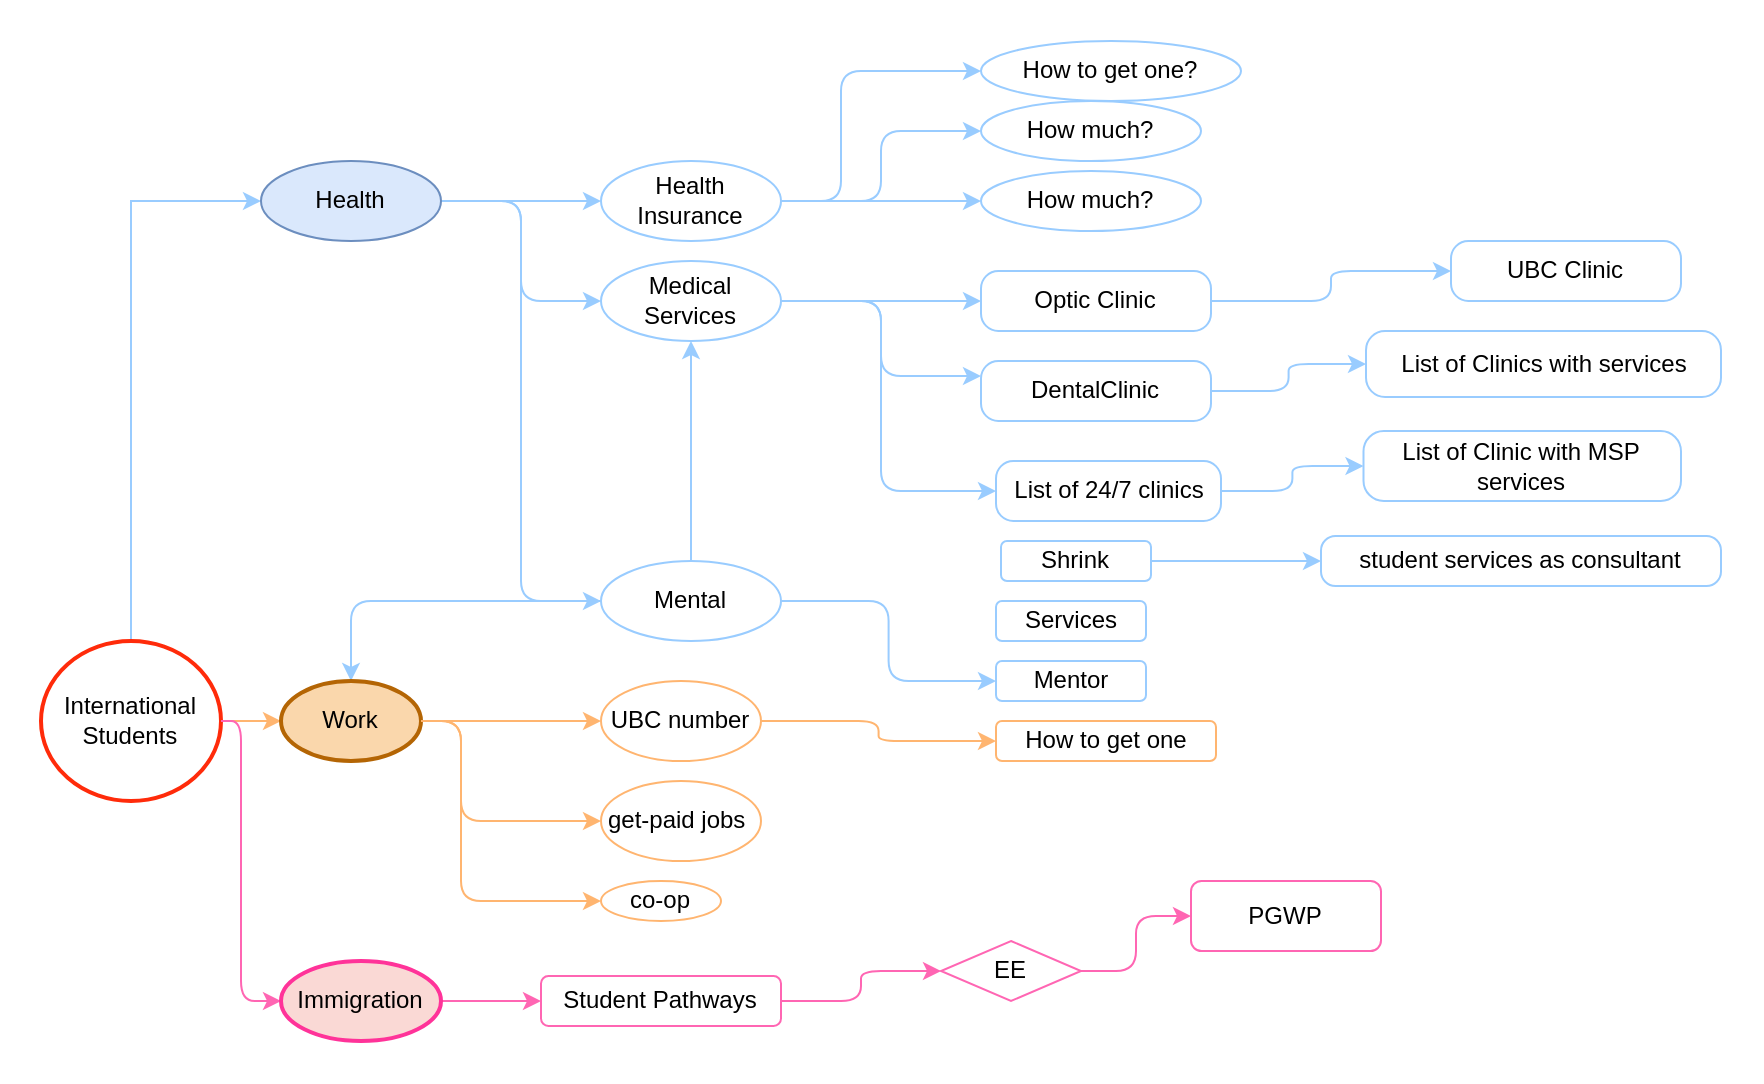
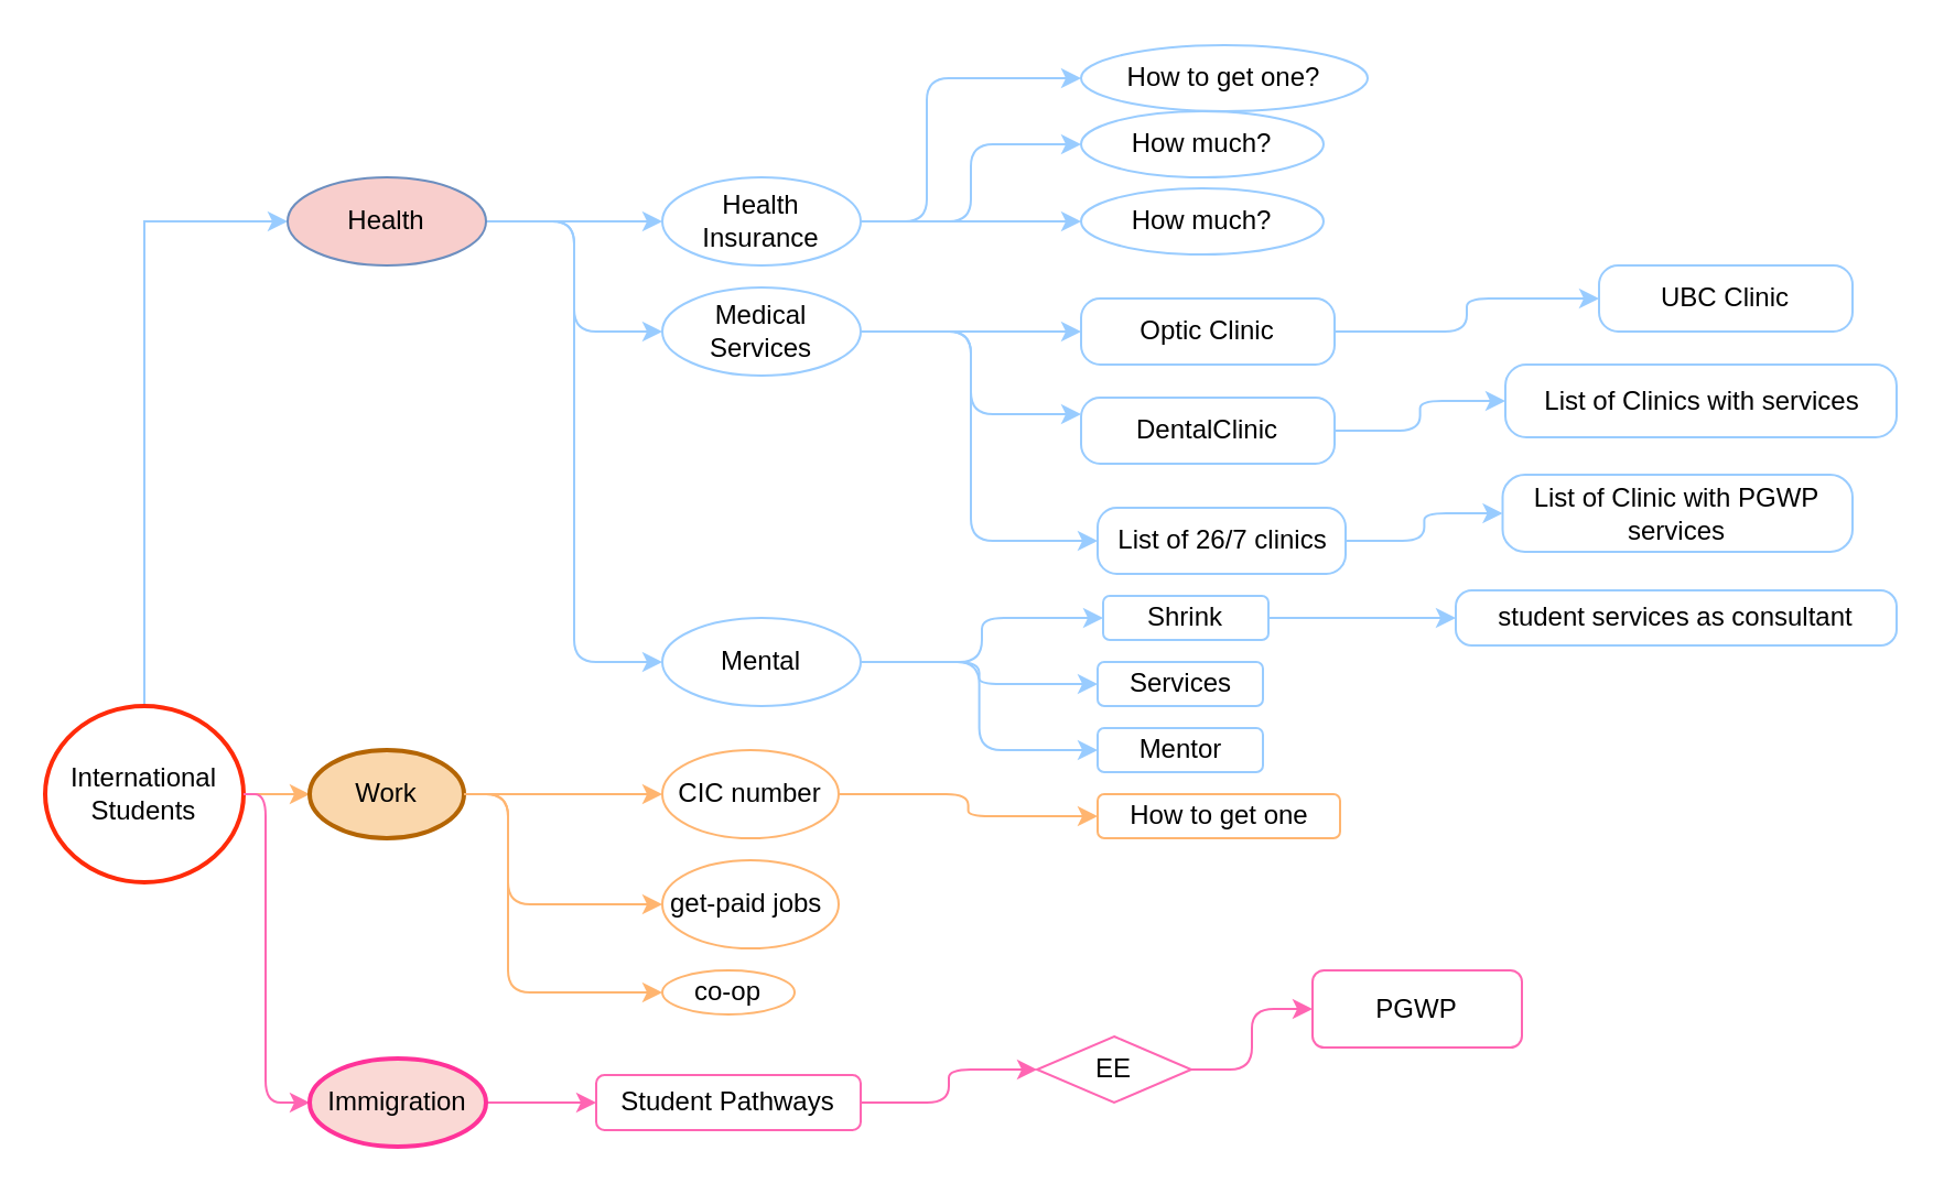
  <mxCell id="0" />
  <mxCell id="1" parent="0" />
  <mxCell id="2" value="" style="edgeStyle=orthogonalEdgeStyle;rounded=0;orthogonalLoop=1;jettySize=auto;html=1;strokeColor=#99CCFF;" edge="1" parent="1" source="4" target="8"><mxGeometry relative="1" as="geometry"><Array as="points"><mxPoint x="65" y="100" /></Array></mxGeometry></mxCell>
  <mxCell id="3" value="" style="edgeStyle=orthogonalEdgeStyle;rounded=1;orthogonalLoop=1;jettySize=auto;html=1;strokeColor=#FFB570;" edge="1" parent="1" source="4" target="41"><mxGeometry relative="1" as="geometry" /></mxCell>
  <mxCell id="4" value="International &lt;br&gt;Students" style="ellipse;whiteSpace=wrap;html=1;strokeWidth=2;strokeColor=#FF2B0A;" vertex="1" parent="1"><mxGeometry x="20" y="320" width="90" height="80" as="geometry" /></mxCell>
  <mxCell id="5" value="" style="edgeStyle=orthogonalEdgeStyle;rounded=0;orthogonalLoop=1;jettySize=auto;html=1;strokeColor=#99CCFF;" edge="1" parent="1" source="8" target="11"><mxGeometry relative="1" as="geometry" /></mxCell>
  <mxCell id="6" style="edgeStyle=orthogonalEdgeStyle;rounded=1;orthogonalLoop=1;jettySize=auto;html=1;entryX=0;entryY=0.5;entryDx=0;entryDy=0;strokeColor=#99CCFF;" edge="1" parent="1" source="8" target="20"><mxGeometry relative="1" as="geometry" /></mxCell>
  <mxCell id="7" style="edgeStyle=orthogonalEdgeStyle;rounded=1;orthogonalLoop=1;jettySize=auto;html=1;strokeColor=#99CCFF;entryX=0;entryY=0.5;entryDx=0;entryDy=0;" edge="1" parent="1" source="8" target="33"><mxGeometry relative="1" as="geometry"><mxPoint x="250" y="240" as="targetPoint" /></mxGeometry></mxCell>
- <mxCell id="8" value="Health" style="ellipse;whiteSpace=wrap;html=1;fillColor=#dae8fc;strokeColor=#6c8ebf;" vertex="1" parent="1"><mxGeometry x="130" y="80" width="90" height="40" as="geometry" /></mxCell>
+ <mxCell id="8" value="Health" style="ellipse;whiteSpace=wrap;html=1;fillColor=#f8cecc;strokeColor=#6c8ebf;" vertex="1" parent="1"><mxGeometry x="130" y="80" width="90" height="40" as="geometry" /></mxCell>
  <mxCell id="9" value="" style="edgeStyle=orthogonalEdgeStyle;rounded=1;orthogonalLoop=1;jettySize=auto;html=1;strokeColor=#99CCFF;" edge="1" parent="1" source="11" target="12"><mxGeometry relative="1" as="geometry"><Array as="points"><mxPoint x="420" y="100" /><mxPoint x="420" y="35" /></Array></mxGeometry></mxCell>
  <mxCell id="10" style="edgeStyle=orthogonalEdgeStyle;rounded=1;orthogonalLoop=1;jettySize=auto;html=1;entryX=0;entryY=0.5;entryDx=0;entryDy=0;strokeColor=#99CCFF;" edge="1" parent="1" source="11" target="16"><mxGeometry relative="1" as="geometry" /></mxCell>
  <mxCell id="11" value="Health Insurance&lt;br&gt;" style="ellipse;whiteSpace=wrap;html=1;strokeColor=#99CCFF;" vertex="1" parent="1"><mxGeometry x="300" y="80" width="90" height="40" as="geometry" /></mxCell>
  <mxCell id="12" value="How to get one?" style="ellipse;whiteSpace=wrap;html=1;strokeColor=#99CCFF;strokeWidth=1;" vertex="1" parent="1"><mxGeometry x="490" y="20" width="130" height="30" as="geometry" /></mxCell>
  <mxCell id="13" value="" style="endArrow=classic;html=1;exitX=1;exitY=0.5;exitDx=0;exitDy=0;entryX=0;entryY=0.5;entryDx=0;entryDy=0;edgeStyle=orthogonalEdgeStyle;strokeColor=#99CCFF;" edge="1" parent="1" source="11" target="15"><mxGeometry width="50" height="50" relative="1" as="geometry"><mxPoint x="310" y="190" as="sourcePoint" /><mxPoint x="450" y="190" as="targetPoint" /></mxGeometry></mxCell>
  <mxCell id="14" value="" style="edgeStyle=orthogonalEdgeStyle;rounded=0;orthogonalLoop=1;jettySize=auto;html=1;exitX=0;exitY=0.5;exitDx=0;exitDy=0;entryX=0;entryY=0.5;entryDx=0;entryDy=0;strokeColor=#99CCFF;" edge="1" parent="1" source="15" target="15"><mxGeometry relative="1" as="geometry" /></mxCell>
  <mxCell id="15" value="How much?" style="ellipse;whiteSpace=wrap;html=1;strokeColor=#99CCFF;" vertex="1" parent="1"><mxGeometry x="490" y="50" width="110" height="30" as="geometry" /></mxCell>
  <mxCell id="16" value="How much?" style="ellipse;whiteSpace=wrap;html=1;strokeColor=#99CCFF;" vertex="1" parent="1"><mxGeometry x="490" y="85" width="110" height="30" as="geometry" /></mxCell>
  <mxCell id="17" style="edgeStyle=orthogonalEdgeStyle;rounded=1;orthogonalLoop=1;jettySize=auto;html=1;entryX=0;entryY=0.25;entryDx=0;entryDy=0;strokeColor=#99CCFF;" edge="1" parent="1" source="20" target="25"><mxGeometry relative="1" as="geometry"><mxPoint x="480" y="195" as="targetPoint" /></mxGeometry></mxCell>
  <mxCell id="18" style="edgeStyle=orthogonalEdgeStyle;rounded=1;orthogonalLoop=1;jettySize=auto;html=1;strokeColor=#99CCFF;" edge="1" parent="1" source="20"><mxGeometry relative="1" as="geometry"><mxPoint x="490" y="150" as="targetPoint" /></mxGeometry></mxCell>
  <mxCell id="19" style="edgeStyle=orthogonalEdgeStyle;rounded=1;orthogonalLoop=1;jettySize=auto;html=1;exitX=1;exitY=0.5;exitDx=0;exitDy=0;entryX=0;entryY=0.5;entryDx=0;entryDy=0;strokeColor=#99CCFF;" edge="1" parent="1" source="20" target="28"><mxGeometry relative="1" as="geometry"><Array as="points"><mxPoint x="440" y="150" /><mxPoint x="440" y="245" /></Array></mxGeometry></mxCell>
  <mxCell id="20" value="Medical Services" style="ellipse;whiteSpace=wrap;html=1;strokeColor=#99CCFF;" vertex="1" parent="1"><mxGeometry x="300" y="130" width="90" height="40" as="geometry" /></mxCell>
  <mxCell id="21" value="" style="edgeStyle=orthogonalEdgeStyle;rounded=1;orthogonalLoop=1;jettySize=auto;html=1;strokeColor=#99CCFF;exitX=1;exitY=0.5;exitDx=0;exitDy=0;" edge="1" parent="1" source="23" target="22"><mxGeometry relative="1" as="geometry"><mxPoint x="630" y="150" as="sourcePoint" /></mxGeometry></mxCell>
  <mxCell id="22" value="UBC Clinic&lt;br&gt;" style="whiteSpace=wrap;html=1;strokeColor=#99CCFF;rounded=1;arcSize=29;" vertex="1" parent="1"><mxGeometry x="725" y="120" width="115" height="30" as="geometry" /></mxCell>
  <mxCell id="23" value="Optic Clinic" style="whiteSpace=wrap;html=1;strokeColor=#99CCFF;rounded=1;arcSize=29;" vertex="1" parent="1"><mxGeometry x="490" y="135" width="115" height="30" as="geometry" /></mxCell>
  <mxCell id="24" value="" style="edgeStyle=orthogonalEdgeStyle;rounded=1;orthogonalLoop=1;jettySize=auto;html=1;strokeColor=#99CCFF;" edge="1" parent="1" source="25" target="26"><mxGeometry relative="1" as="geometry" /></mxCell>
  <mxCell id="25" value="DentalClinic" style="whiteSpace=wrap;html=1;strokeColor=#99CCFF;rounded=1;arcSize=29;" vertex="1" parent="1"><mxGeometry x="490" y="180" width="115" height="30" as="geometry" /></mxCell>
  <mxCell id="26" value="List of Clinics with services" style="whiteSpace=wrap;html=1;rounded=1;strokeColor=#99CCFF;arcSize=29;" vertex="1" parent="1"><mxGeometry x="682.5" y="165" width="177.5" height="33" as="geometry" /></mxCell>
  <mxCell id="27" value="" style="edgeStyle=orthogonalEdgeStyle;rounded=1;orthogonalLoop=1;jettySize=auto;html=1;strokeColor=#99CCFF;" edge="1" parent="1" source="28" target="29"><mxGeometry relative="1" as="geometry" /></mxCell>
- <mxCell id="28" value="List of 24/7 clinics" style="whiteSpace=wrap;html=1;strokeColor=#99CCFF;rounded=1;arcSize=29;" vertex="1" parent="1"><mxGeometry x="497.5" y="230" width="112.5" height="30" as="geometry" /></mxCell>
- <mxCell id="29" value="List of Clinic with MSP services" style="whiteSpace=wrap;html=1;rounded=1;strokeColor=#99CCFF;arcSize=29;" vertex="1" parent="1"><mxGeometry x="681.25" y="215" width="158.75" height="35" as="geometry" /></mxCell>
- <mxCell id="30" value="" style="edgeStyle=orthogonalEdgeStyle;rounded=1;orthogonalLoop=1;jettySize=auto;html=1;strokeColor=#99CCFF;" edge="1" parent="1" source="33" target="41"><mxGeometry relative="1" as="geometry" /></mxCell>
- <mxCell id="31" style="edgeStyle=orthogonalEdgeStyle;rounded=1;orthogonalLoop=1;jettySize=auto;html=1;strokeColor=#99CCFF;" edge="1" parent="1" source="33" target="20"><mxGeometry relative="1" as="geometry"><mxPoint x="500" y="320" as="targetPoint" /></mxGeometry></mxCell>
+ <mxCell id="28" value="List of 26/7 clinics" style="whiteSpace=wrap;html=1;strokeColor=#99CCFF;rounded=1;arcSize=29;" vertex="1" parent="1"><mxGeometry x="497.5" y="230" width="112.5" height="30" as="geometry" /></mxCell>
+ <mxCell id="29" value="List of Clinic with PGWP services" style="whiteSpace=wrap;html=1;rounded=1;strokeColor=#99CCFF;arcSize=29;" vertex="1" parent="1"><mxGeometry x="681.25" y="215" width="158.75" height="35" as="geometry" /></mxCell>
+ <mxCell id="30" value="" style="edgeStyle=orthogonalEdgeStyle;rounded=1;orthogonalLoop=1;jettySize=auto;html=1;strokeColor=#99CCFF;" edge="1" parent="1" source="33" target="35"><mxGeometry relative="1" as="geometry" /></mxCell>
+ <mxCell id="31" style="edgeStyle=orthogonalEdgeStyle;rounded=1;orthogonalLoop=1;jettySize=auto;html=1;strokeColor=#99CCFF;entryX=0;entryY=0.5;entryDx=0;entryDy=0;" edge="1" parent="1" source="33" target="36"><mxGeometry relative="1" as="geometry"><mxPoint x="500" y="320" as="targetPoint" /></mxGeometry></mxCell>
  <mxCell id="32" style="edgeStyle=orthogonalEdgeStyle;rounded=1;orthogonalLoop=1;jettySize=auto;html=1;entryX=0;entryY=0.5;entryDx=0;entryDy=0;strokeColor=#99CCFF;" edge="1" parent="1" source="33" target="37"><mxGeometry relative="1" as="geometry" /></mxCell>
  <mxCell id="33" value="Mental" style="ellipse;whiteSpace=wrap;html=1;strokeColor=#99CCFF;" vertex="1" parent="1"><mxGeometry x="300" y="280" width="90" height="40" as="geometry" /></mxCell>
  <mxCell id="34" style="edgeStyle=orthogonalEdgeStyle;rounded=1;orthogonalLoop=1;jettySize=auto;html=1;strokeColor=#99CCFF;" edge="1" parent="1" source="35" target="38"><mxGeometry relative="1" as="geometry" /></mxCell>
  <mxCell id="35" value="Shrink" style="whiteSpace=wrap;html=1;strokeColor=#99CCFF;rounded=1;" vertex="1" parent="1"><mxGeometry x="500" y="270" width="75" height="20" as="geometry" /></mxCell>
  <mxCell id="36" value="Services" style="whiteSpace=wrap;html=1;strokeColor=#99CCFF;rounded=1;" vertex="1" parent="1"><mxGeometry x="497.5" y="300" width="75" height="20" as="geometry" /></mxCell>
  <mxCell id="37" value="Mentor" style="whiteSpace=wrap;html=1;strokeColor=#99CCFF;rounded=1;" vertex="1" parent="1"><mxGeometry x="497.5" y="330" width="75" height="20" as="geometry" /></mxCell>
  <mxCell id="38" value="student services as consultant" style="whiteSpace=wrap;html=1;rounded=1;strokeColor=#99CCFF;arcSize=29;" vertex="1" parent="1"><mxGeometry x="660" y="267.5" width="200" height="25" as="geometry" /></mxCell>
  <mxCell id="39" value="" style="edgeStyle=orthogonalEdgeStyle;rounded=1;orthogonalLoop=1;jettySize=auto;html=1;strokeColor=#FFB570;entryX=0;entryY=0.5;entryDx=0;entryDy=0;" edge="1" parent="1" source="41" target="43"><mxGeometry relative="1" as="geometry"><mxPoint x="320" y="360" as="targetPoint" /></mxGeometry></mxCell>
  <mxCell id="40" style="edgeStyle=orthogonalEdgeStyle;rounded=1;orthogonalLoop=1;jettySize=auto;html=1;strokeColor=#FFB570;exitX=1;exitY=0.5;exitDx=0;exitDy=0;entryX=0;entryY=0.5;entryDx=0;entryDy=0;" edge="1" parent="1" source="41" target="45"><mxGeometry relative="1" as="geometry"><mxPoint x="300" y="420" as="targetPoint" /><Array as="points"><mxPoint x="230" y="360" /><mxPoint x="230" y="410" /></Array></mxGeometry></mxCell>
  <mxCell id="41" value="Work" style="ellipse;whiteSpace=wrap;html=1;strokeWidth=2;strokeColor=#b46504;fillColor=#fad7ac;" vertex="1" parent="1"><mxGeometry x="140" y="340" width="70" height="40" as="geometry" /></mxCell>
  <mxCell id="42" style="edgeStyle=orthogonalEdgeStyle;rounded=1;orthogonalLoop=1;jettySize=auto;html=1;strokeColor=#FFB570;entryX=0;entryY=0.5;entryDx=0;entryDy=0;" edge="1" parent="1" source="43" target="44"><mxGeometry relative="1" as="geometry"><mxPoint x="490" y="380" as="targetPoint" /></mxGeometry></mxCell>
- <mxCell id="43" value="UBC number" style="ellipse;whiteSpace=wrap;html=1;strokeColor=#FFB570;" vertex="1" parent="1"><mxGeometry x="300" y="340" width="80" height="40" as="geometry" /></mxCell>
+ <mxCell id="43" value="CIC number" style="ellipse;whiteSpace=wrap;html=1;strokeColor=#FFB570;" vertex="1" parent="1"><mxGeometry x="300" y="340" width="80" height="40" as="geometry" /></mxCell>
  <mxCell id="44" value="How to get one" style="whiteSpace=wrap;html=1;rounded=1;strokeColor=#FFB570;" vertex="1" parent="1"><mxGeometry x="497.5" y="360" width="110" height="20" as="geometry" /></mxCell>
  <mxCell id="45" value="get-paid jobs&amp;nbsp;" style="ellipse;whiteSpace=wrap;html=1;strokeColor=#FFB570;" vertex="1" parent="1"><mxGeometry x="300" y="390" width="80" height="40" as="geometry" /></mxCell>
  <mxCell id="46" value="co-op" style="ellipse;whiteSpace=wrap;html=1;strokeColor=#FFB570;" vertex="1" parent="1"><mxGeometry x="300" y="440" width="60" height="20" as="geometry" /></mxCell>
  <mxCell id="47" style="edgeStyle=orthogonalEdgeStyle;rounded=1;orthogonalLoop=1;jettySize=auto;html=1;strokeColor=#FFB570;exitX=1;exitY=0.5;exitDx=0;exitDy=0;entryX=0;entryY=0.5;entryDx=0;entryDy=0;" edge="1" target="46" parent="1" source="41"><mxGeometry relative="1" as="geometry"><mxPoint x="300" y="460" as="targetPoint" /><mxPoint x="210" y="400" as="sourcePoint" /><Array as="points"><mxPoint x="230" y="360" /><mxPoint x="230" y="450" /></Array></mxGeometry></mxCell>
  <mxCell id="48" value="" style="edgeStyle=orthogonalEdgeStyle;rounded=1;orthogonalLoop=1;jettySize=auto;html=1;exitX=1;exitY=0.5;exitDx=0;exitDy=0;strokeColor=#FF66B3;" edge="1" target="50" parent="1" source="4"><mxGeometry relative="1" as="geometry"><mxPoint x="110" y="500" as="sourcePoint" /><Array as="points"><mxPoint x="120" y="360" /><mxPoint x="120" y="500" /></Array></mxGeometry></mxCell>
  <mxCell id="49" value="" style="edgeStyle=orthogonalEdgeStyle;rounded=1;orthogonalLoop=1;jettySize=auto;html=1;strokeColor=#FF66B3;" edge="1" parent="1" source="50" target="52"><mxGeometry relative="1" as="geometry" /></mxCell>
  <mxCell id="50" value="Immigration" style="ellipse;whiteSpace=wrap;html=1;strokeWidth=2;fillColor=#fad9d5;strokeColor=#FF3399;" vertex="1" parent="1"><mxGeometry x="140" y="480" width="80" height="40" as="geometry" /></mxCell>
  <mxCell id="51" value="" style="edgeStyle=orthogonalEdgeStyle;rounded=1;orthogonalLoop=1;jettySize=auto;html=1;strokeColor=#FF66B3;" edge="1" parent="1" source="52" target="54"><mxGeometry relative="1" as="geometry" /></mxCell>
  <mxCell id="52" value="Student Pathways" style="whiteSpace=wrap;html=1;strokeWidth=1;rounded=1;strokeColor=#FF66B3;" vertex="1" parent="1"><mxGeometry x="270" y="487.5" width="120" height="25" as="geometry" /></mxCell>
  <mxCell id="53" value="" style="edgeStyle=orthogonalEdgeStyle;rounded=1;orthogonalLoop=1;jettySize=auto;html=1;strokeColor=#FF66B3;" edge="1" parent="1" source="54" target="55"><mxGeometry relative="1" as="geometry" /></mxCell>
  <mxCell id="54" value="EE" style="rhombus;whiteSpace=wrap;html=1;strokeColor=#FF66B3;strokeWidth=1;" vertex="1" parent="1"><mxGeometry x="470" y="470" width="70" height="30" as="geometry" /></mxCell>
  <mxCell id="55" value="PGWP" style="whiteSpace=wrap;html=1;rounded=1;strokeColor=#FF66B3;strokeWidth=1;" vertex="1" parent="1"><mxGeometry x="595" y="440" width="95" height="35" as="geometry" /></mxCell>
